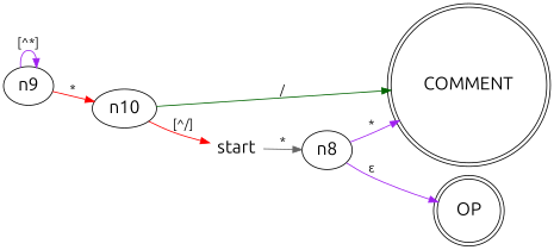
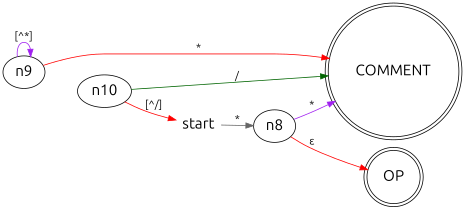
  digraph {
    fontname=Ubuntu
    rankdir=LR
    node [fontname=Ubuntu fontsize=20]
    edge [color=red fontname=Ubuntu]
    start [shape=plaintext]
    n8
    s10 [label=OP shape=doublecircle]
    s11 [label=COMMENT shape=doublecircle]
    n9
    n10
    start -> n8 [color=gray40 label="*"]
-   n8 -> s10 [color=purple label="ε"]
+   n8 -> s10 [label="ε"]
    n8 -> s11 [color=purple label="*"]
    n9 -> n9 [color=purple label="[^*]"]
-   n9 -> n10 [label="*"]
+   n9 -> s11 [label="*"]
    n10 -> start [label="[^/]"]
    n10 -> s11 [color=darkgreen label="/"]
  }
